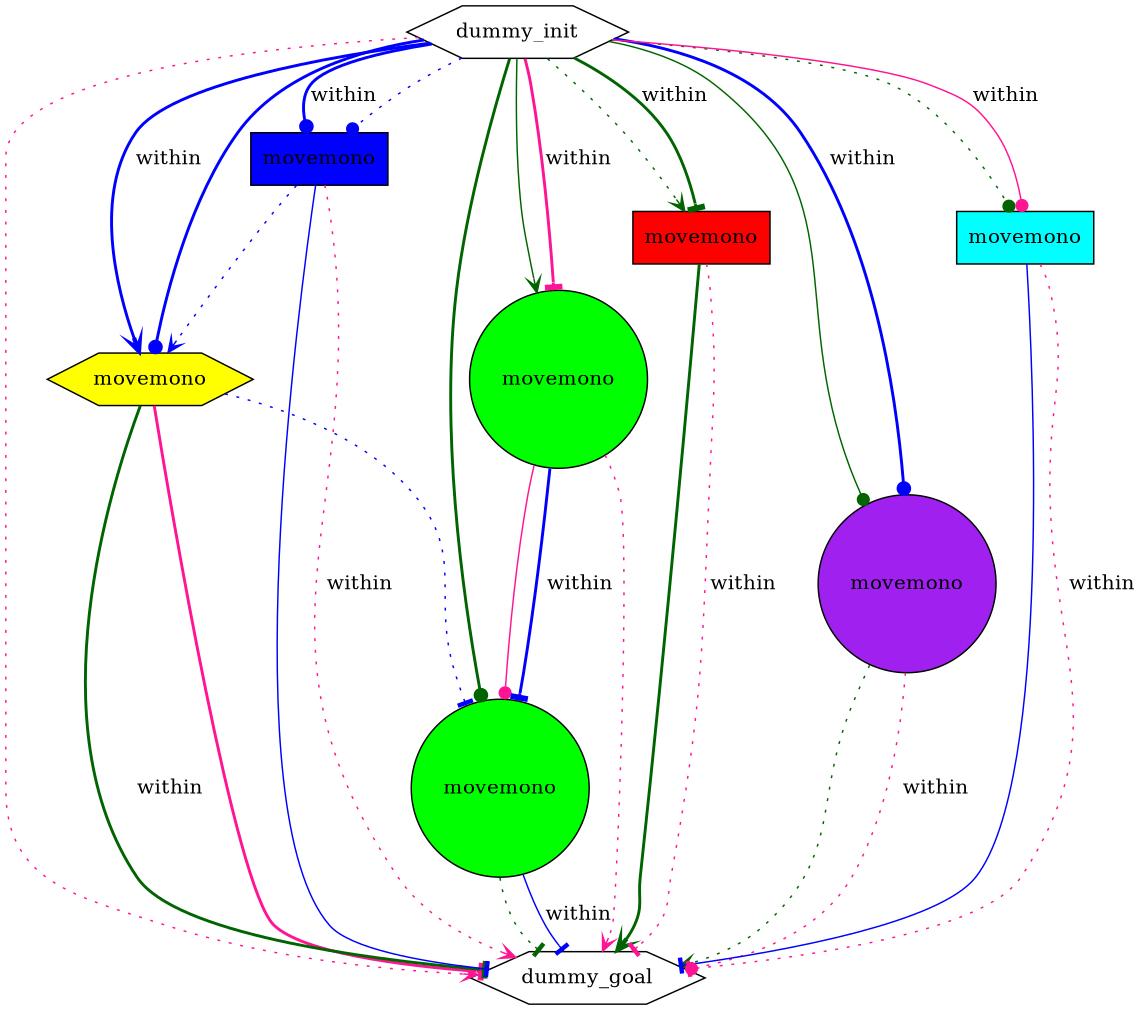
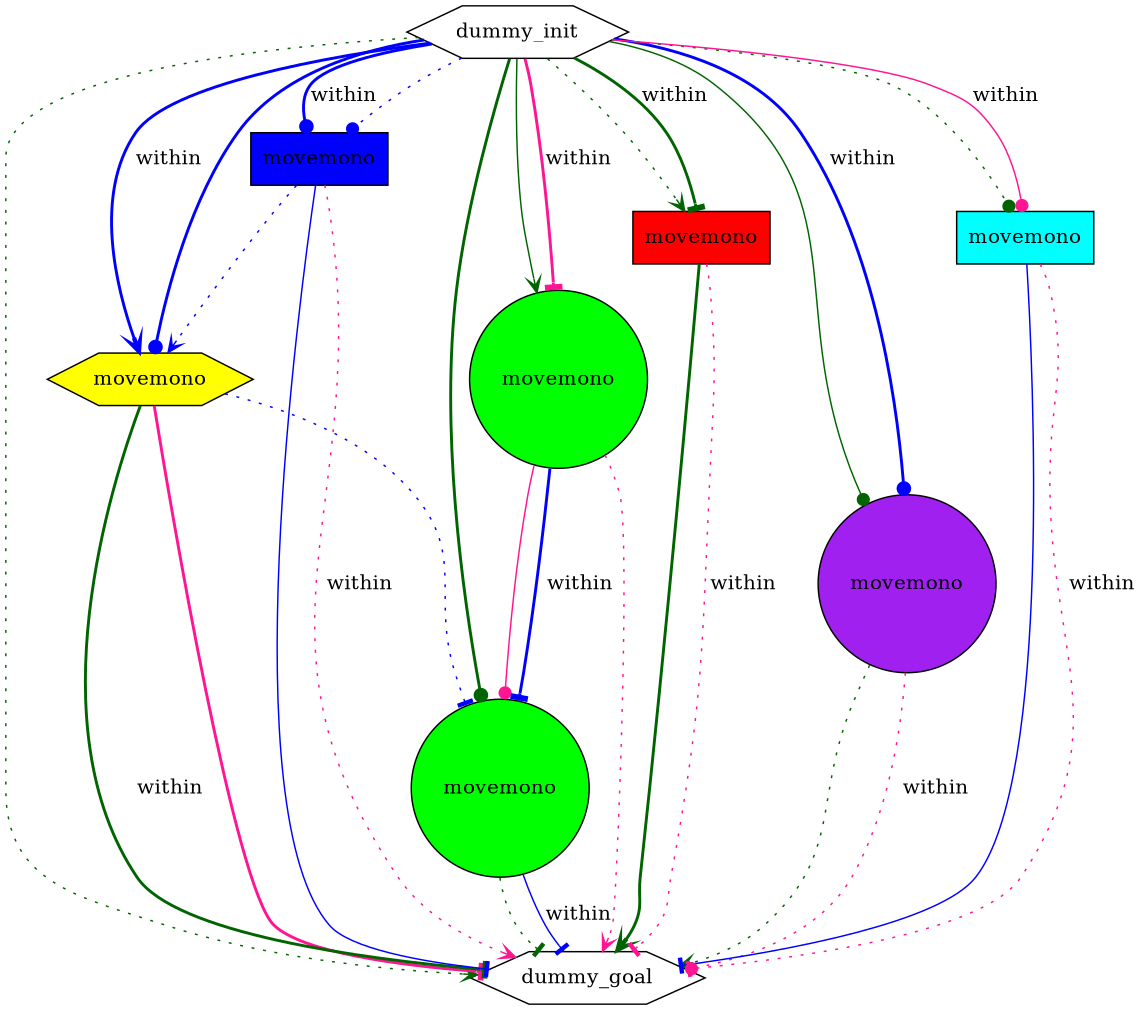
  digraph {
    node [fillcolor=white style=filled shape=hexagon]
    edge [color=darkgreen style=dotted arrowhead=tee]
    n1 [label=dummy_init]
    n2 [label=dummy_goal]
    n3 [fillcolor=green label=movemono shape=circle]
    n4 [fillcolor=red label=movemono shape=box]
    n5 [fillcolor=purple label=movemono shape=circle]
    n6 [fillcolor=yellow label=movemono]
    n7 [fillcolor=cyan label=movemono shape=box]
    n8 [fillcolor=blue label=movemono shape=box]
    n9 [fillcolor=green label=movemono shape=circle]
-   n1 -> n2 [color=deeppink arrowhead=vee]
+   n1 -> n2 [arrowhead=vee]
    n1 -> n3 [style=bold arrowhead=dot]
    n1 -> n4 [arrowhead=vee]
    n1 -> n4 [label=within style=bold]
    n1 -> n5 [style=solid arrowhead=dot]
    n1 -> n5 [color=blue label=within style=bold arrowhead=dot]
    n1 -> n6 [color=blue style=bold arrowhead=dot]
    n1 -> n6 [color=blue label=within style=bold arrowhead=vee]
    n1 -> n7 [arrowhead=dot]
    n1 -> n7 [color=deeppink label=within style=solid arrowhead=dot]
    n1 -> n8 [color=blue arrowhead=dot]
    n1 -> n8 [color=blue label=within style=bold arrowhead=dot]
    n1 -> n9 [style=solid arrowhead=vee]
    n1 -> n9 [color=deeppink label=within style=bold]
    n3 -> n2
    n3 -> n2 [color=blue label=within style=solid]
    n4 -> n2 [style=bold arrowhead=vee]
    n4 -> n2 [color=deeppink label=within]
    n5 -> n2 [arrowhead=vee]
    n5 -> n2 [color=deeppink label=within]
    n6 -> n2 [color=deeppink style=bold]
    n6 -> n2 [label=within style=bold]
    n6 -> n3 [color=blue]
    n7 -> n2 [color=blue style=solid]
    n7 -> n2 [color=deeppink label=within arrowhead=dot]
    n8 -> n2 [color=blue style=solid]
    n8 -> n2 [color=deeppink label=within arrowhead=vee]
    n8 -> n6 [color=blue arrowhead=vee]
    n9 -> n2 [color=deeppink arrowhead=vee]
    n9 -> n3 [color=deeppink style=solid arrowhead=dot]
    n9 -> n3 [color=blue label=within style=bold]
  }
